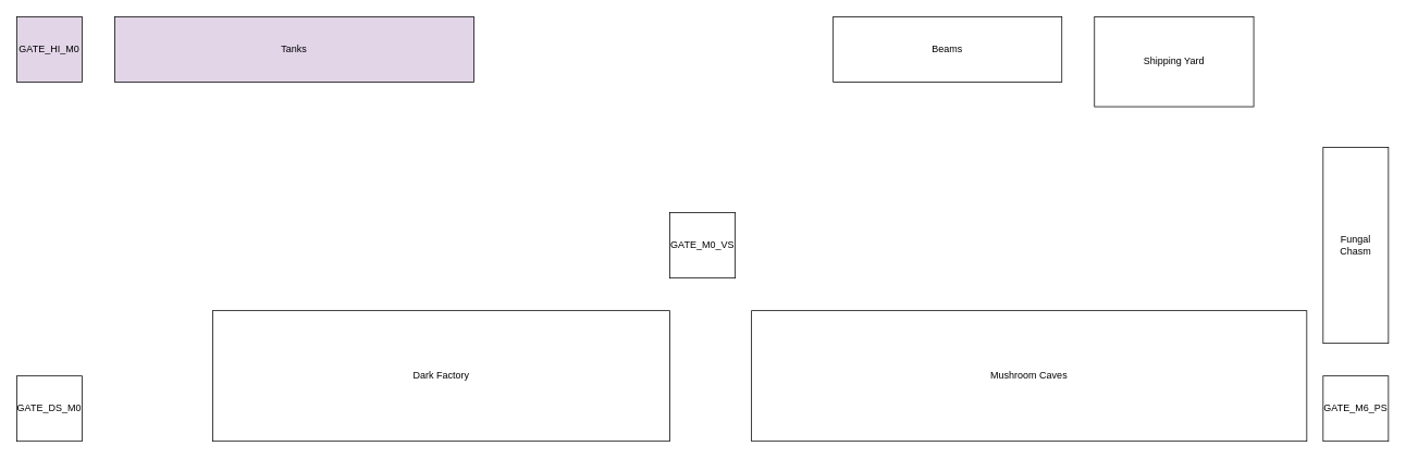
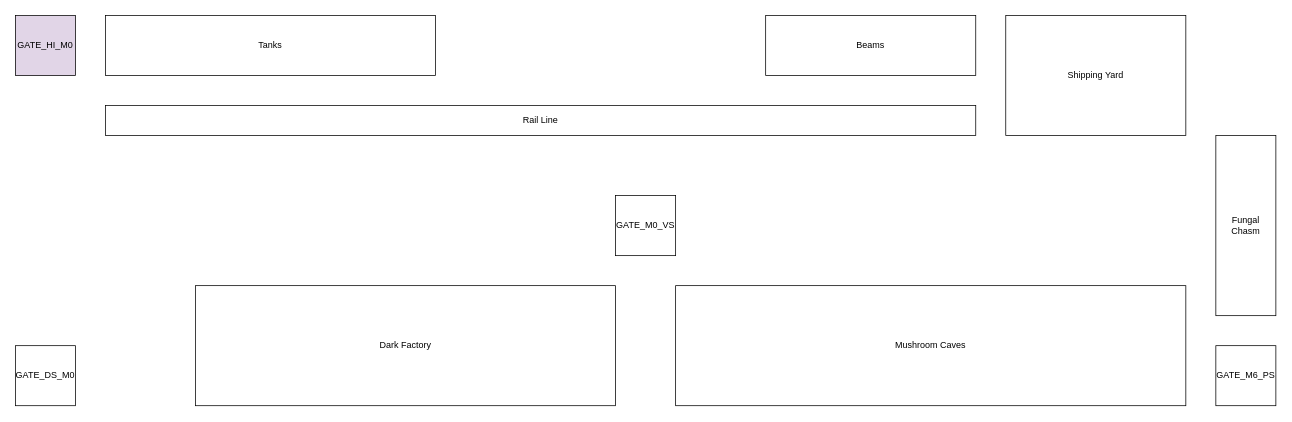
  <mxCell id="0" />
  <mxCell id="1" parent="0" />
  <mxCell id="2" value="GATE_DS_M0" style="whiteSpace=wrap;html=1;aspect=fixed;direction=south;" parent="1" vertex="1"><mxGeometry x="20" y="460" width="80" height="80" as="geometry" /></mxCell>
  <mxCell id="3" value="GATE_HI_M0" style="whiteSpace=wrap;html=1;aspect=fixed;fillColor=#e1d5e7;" parent="1" vertex="1"><mxGeometry x="20" y="20" width="80" height="80" as="geometry" /></mxCell>
  <mxCell id="4" value="GATE_M6_PS" style="whiteSpace=wrap;html=1;aspect=fixed;direction=south;" vertex="1" parent="1"><mxGeometry x="1620" y="460" width="80" height="80" as="geometry" /></mxCell>
  <mxCell id="5" value="GATE_M0_VS" style="whiteSpace=wrap;html=1;aspect=fixed;direction=south;" vertex="1" parent="1"><mxGeometry x="820" y="260" width="80" height="80" as="geometry" /></mxCell>
  <mxCell id="6" value="Dark Factory" style="rounded=0;whiteSpace=wrap;html=1;" vertex="1" parent="1"><mxGeometry x="260" y="380" width="560" height="160" as="geometry" /></mxCell>
- <mxCell id="7" value="Mushroom Ca&lt;span style=&quot;background-color: initial;&quot;&gt;ves&lt;/span&gt;" style="rounded=0;whiteSpace=wrap;html=1;" vertex="1" parent="1"><mxGeometry x="920" y="380" width="680" height="160" as="geometry" /></mxCell>
+ <mxCell id="7" value="Mushroom Ca&lt;span style=&quot;background-color: initial;&quot;&gt;ves&lt;/span&gt;" style="rounded=0;whiteSpace=wrap;html=1;" vertex="1" parent="1"><mxGeometry x="900" y="380" width="680" height="160" as="geometry" /></mxCell>
  <mxCell id="8" value="Fungal Chasm" style="rounded=0;whiteSpace=wrap;html=1;" vertex="1" parent="1"><mxGeometry x="1620" y="180" width="80" height="240" as="geometry" /></mxCell>
- <mxCell id="9" value="Shipping Yard" style="rounded=0;whiteSpace=wrap;html=1;" vertex="1" parent="1"><mxGeometry x="1340" y="20" width="195" height="110" as="geometry" /></mxCell>
+ <mxCell id="9" value="Shipping Yard" style="rounded=0;whiteSpace=wrap;html=1;" vertex="1" parent="1"><mxGeometry x="1340" y="20" width="240" height="160" as="geometry" /></mxCell>
+ <mxCell id="10" value="Rail Line" style="rounded=0;whiteSpace=wrap;html=1;" vertex="1" parent="1"><mxGeometry x="140" y="140" width="1160" height="40" as="geometry" /></mxCell>
  <mxCell id="11" value="Beams" style="rounded=0;whiteSpace=wrap;html=1;" vertex="1" parent="1"><mxGeometry x="1020" y="20" width="280" height="80" as="geometry" /></mxCell>
- <mxCell id="12" value="Tanks" style="rounded=0;whiteSpace=wrap;html=1;fillColor=#e1d5e7;" vertex="1" parent="1"><mxGeometry x="140" y="20" width="440" height="80" as="geometry" /></mxCell>
+ <mxCell id="12" value="Tanks" style="rounded=0;whiteSpace=wrap;html=1;" vertex="1" parent="1"><mxGeometry x="140" y="20" width="440" height="80" as="geometry" /></mxCell>
